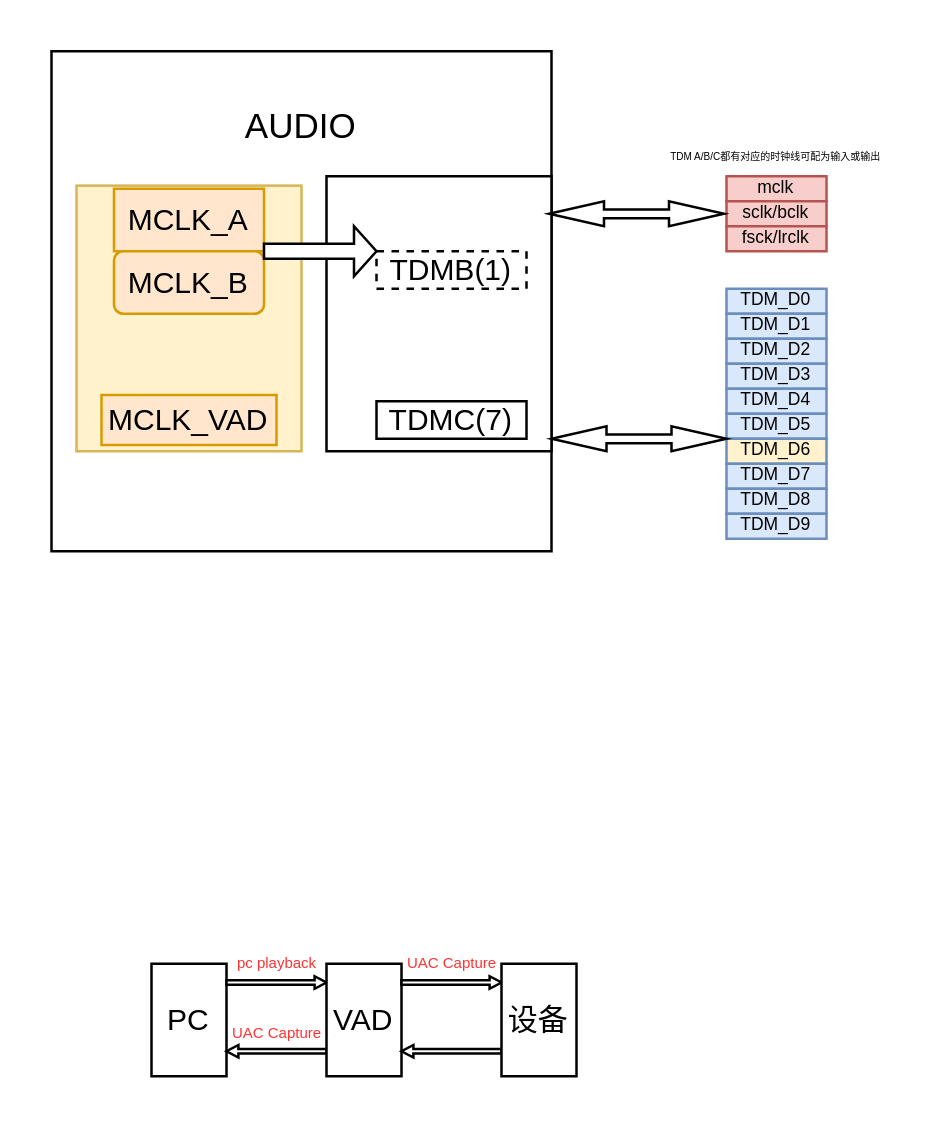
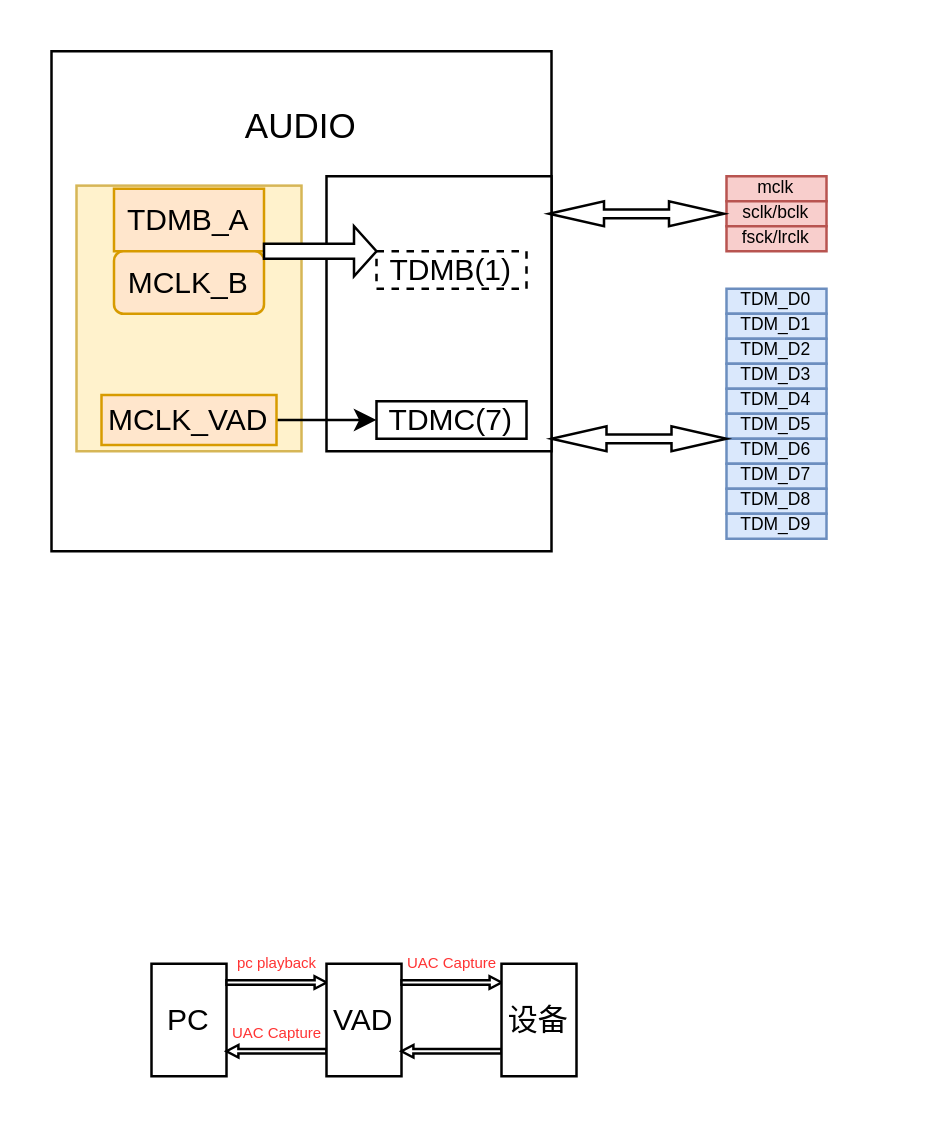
  <mxCell id="0" />
  <mxCell id="1" parent="0" />
  <mxCell id="2" value="" style="whiteSpace=wrap;html=1;aspect=fixed;" vertex="1" parent="1"><mxGeometry x="20" y="20" width="200" height="200" as="geometry" /></mxCell>
  <mxCell id="3" value="" style="rounded=0;whiteSpace=wrap;html=1;" vertex="1" parent="1"><mxGeometry x="130" y="70" width="90" height="110" as="geometry" /></mxCell>
  <mxCell id="4" value="TDMB(1)" style="rounded=0;whiteSpace=wrap;html=1;dashed=1;" vertex="1" parent="1"><mxGeometry x="150" y="100" width="60" height="15" as="geometry" /></mxCell>
  <mxCell id="5" value="TDMC(7)" style="rounded=0;whiteSpace=wrap;html=1;" vertex="1" parent="1"><mxGeometry x="150" y="160" width="60" height="15" as="geometry" /></mxCell>
  <mxCell id="6" value="TDM_D0" style="rounded=0;whiteSpace=wrap;html=1;fontSize=7;fillColor=#dae8fc;strokeColor=#6c8ebf;" vertex="1" parent="1"><mxGeometry x="290" y="115" width="40" height="10" as="geometry" /></mxCell>
  <mxCell id="7" value="TDM_D1" style="rounded=0;whiteSpace=wrap;html=1;fontSize=7;fillColor=#dae8fc;strokeColor=#6c8ebf;" vertex="1" parent="1"><mxGeometry x="290" y="125" width="40" height="10" as="geometry" /></mxCell>
  <mxCell id="8" value="TDM_D2" style="rounded=0;whiteSpace=wrap;html=1;fontSize=7;fillColor=#dae8fc;strokeColor=#6c8ebf;" vertex="1" parent="1"><mxGeometry x="290" y="135" width="40" height="10" as="geometry" /></mxCell>
  <mxCell id="9" value="TDM_D3" style="rounded=0;whiteSpace=wrap;html=1;fontSize=7;fillColor=#dae8fc;strokeColor=#6c8ebf;" vertex="1" parent="1"><mxGeometry x="290" y="145" width="40" height="10" as="geometry" /></mxCell>
  <mxCell id="10" value="TDM_D4" style="rounded=0;whiteSpace=wrap;html=1;fontSize=7;fillColor=#dae8fc;strokeColor=#6c8ebf;" vertex="1" parent="1"><mxGeometry x="290" y="155" width="40" height="10" as="geometry" /></mxCell>
  <mxCell id="11" value="TDM_D5" style="rounded=0;whiteSpace=wrap;html=1;fontSize=7;fillColor=#dae8fc;strokeColor=#6c8ebf;" vertex="1" parent="1"><mxGeometry x="290" y="165" width="40" height="10" as="geometry" /></mxCell>
- <mxCell id="12" value="TDM_D6" style="rounded=0;whiteSpace=wrap;html=1;fontSize=7;fillColor=#fff2cc;strokeColor=#6c8ebf;" vertex="1" parent="1"><mxGeometry x="290" y="175" width="40" height="10" as="geometry" /></mxCell>
+ <mxCell id="12" value="TDM_D6" style="rounded=0;whiteSpace=wrap;html=1;fontSize=7;fillColor=#dae8fc;strokeColor=#6c8ebf;" vertex="1" parent="1"><mxGeometry x="290" y="175" width="40" height="10" as="geometry" /></mxCell>
  <mxCell id="13" value="TDM_D7" style="rounded=0;whiteSpace=wrap;html=1;fontSize=7;fillColor=#dae8fc;strokeColor=#6c8ebf;" vertex="1" parent="1"><mxGeometry x="290" y="185" width="40" height="10" as="geometry" /></mxCell>
  <mxCell id="14" value="TDM_D8" style="rounded=0;whiteSpace=wrap;html=1;fontSize=7;fillColor=#dae8fc;strokeColor=#6c8ebf;" vertex="1" parent="1"><mxGeometry x="290" y="195" width="40" height="10" as="geometry" /></mxCell>
  <mxCell id="15" value="TDM_D9" style="rounded=0;whiteSpace=wrap;html=1;fontSize=7;fillColor=#dae8fc;strokeColor=#6c8ebf;" vertex="1" parent="1"><mxGeometry x="290" y="205" width="40" height="10" as="geometry" /></mxCell>
  <mxCell id="16" value="" style="html=1;shadow=0;dashed=0;align=center;verticalAlign=middle;shape=mxgraph.arrows2.twoWayArrow;dy=0.65;dx=22;" vertex="1" parent="1"><mxGeometry x="220" y="170" width="70" height="10" as="geometry" /></mxCell>
  <mxCell id="17" value="mclk" style="rounded=0;whiteSpace=wrap;html=1;fontSize=7;fillColor=#f8cecc;strokeColor=#b85450;" vertex="1" parent="1"><mxGeometry x="290" y="70" width="40" height="10" as="geometry" /></mxCell>
  <mxCell id="18" value="sclk/bclk" style="rounded=0;whiteSpace=wrap;html=1;fontSize=7;fillColor=#f8cecc;strokeColor=#b85450;" vertex="1" parent="1"><mxGeometry x="290" y="80" width="40" height="10" as="geometry" /></mxCell>
  <mxCell id="19" value="fsck/lrclk" style="rounded=0;whiteSpace=wrap;html=1;fontSize=7;fillColor=#f8cecc;strokeColor=#b85450;" vertex="1" parent="1"><mxGeometry x="290" y="90" width="40" height="10" as="geometry" /></mxCell>
  <mxCell id="20" value="" style="html=1;shadow=0;dashed=0;align=center;verticalAlign=middle;shape=mxgraph.arrows2.twoWayArrow;dy=0.65;dx=22;" vertex="1" parent="1"><mxGeometry x="219" y="80" width="70" height="10" as="geometry" /></mxCell>
- <mxCell id="21" value="&lt;span style=&quot;text-align: left; text-wrap: nowrap; background-color: initial; font-size: 4px;&quot;&gt;TDM A/B/C都有对应的时钟线&lt;/span&gt;&lt;span style=&quot;text-align: left; text-wrap: nowrap; background-color: initial; font-size: 4px;&quot;&gt;可配为输入或输出&lt;/span&gt;" style="text;html=1;align=center;verticalAlign=middle;whiteSpace=wrap;rounded=0;" vertex="1" parent="1"><mxGeometry x="265" y="50" width="90" height="20" as="geometry" /></mxCell>
  <mxCell id="22" value="" style="rounded=0;whiteSpace=wrap;html=1;fillColor=#fff2cc;strokeColor=#d6b656;" vertex="1" parent="1"><mxGeometry x="30" y="73.75" width="90" height="106.25" as="geometry" /></mxCell>
- <mxCell id="23" value="MCLK_A" style="rounded=0;whiteSpace=wrap;html=1;fillColor=#ffe6cc;strokeColor=#d79b00;" vertex="1" parent="1"><mxGeometry x="45" y="75" width="60" height="25" as="geometry" /></mxCell>
+ <mxCell id="23" value="TDMB_A" style="rounded=0;whiteSpace=wrap;html=1;fillColor=#ffe6cc;strokeColor=#d79b00;" vertex="1" parent="1"><mxGeometry x="45" y="75" width="60" height="25" as="geometry" /></mxCell>
  <mxCell id="24" value="MCLK_B" style="whiteSpace=wrap;html=1;fillColor=#ffe6cc;strokeColor=#d79b00;rounded=1;" vertex="1" parent="1"><mxGeometry x="45" y="100" width="60" height="25" as="geometry" /></mxCell>
+ <mxCell id="25" style="edgeStyle=orthogonalEdgeStyle;rounded=0;orthogonalLoop=1;jettySize=auto;html=1;entryX=0;entryY=0.5;entryDx=0;entryDy=0;" edge="1" parent="1" source="26" target="5"><mxGeometry relative="1" as="geometry" /></mxCell>
  <mxCell id="26" value="MCLK_VAD" style="rounded=0;whiteSpace=wrap;html=1;fillColor=#ffe6cc;strokeColor=#d79b00;" vertex="1" parent="1"><mxGeometry x="40" y="157.5" width="70" height="20" as="geometry" /></mxCell>
  <mxCell id="27" value="" style="shape=singleArrow;whiteSpace=wrap;html=1;" vertex="1" parent="1"><mxGeometry x="105" y="90" width="45" height="20" as="geometry" /></mxCell>
  <mxCell id="28" value="&lt;div style=&quot;text-align: left;&quot;&gt;&lt;span style=&quot;background-color: initial; text-wrap: nowrap;&quot;&gt;&lt;font style=&quot;font-size: 14px;&quot;&gt;AUDIO&lt;/font&gt;&lt;/span&gt;&lt;/div&gt;" style="text;html=1;align=center;verticalAlign=middle;whiteSpace=wrap;rounded=0;" vertex="1" parent="1"><mxGeometry x="75" y="40" width="90" height="20" as="geometry" /></mxCell>
  <mxCell id="29" value="PC" style="rounded=0;whiteSpace=wrap;html=1;" vertex="1" parent="1"><mxGeometry x="60" y="385" width="30" height="45" as="geometry" /></mxCell>
  <mxCell id="30" value="" style="shape=singleArrow;whiteSpace=wrap;html=1;arrowWidth=0.378;arrowSize=0.119;" vertex="1" parent="1"><mxGeometry x="90" y="390" width="40" height="5" as="geometry" /></mxCell>
  <mxCell id="31" value="" style="shape=singleArrow;whiteSpace=wrap;html=1;arrowWidth=0.378;arrowSize=0.119;rotation=-180;" vertex="1" parent="1"><mxGeometry x="90" y="417.5" width="40" height="5" as="geometry" /></mxCell>
  <mxCell id="32" value="VAD" style="rounded=0;whiteSpace=wrap;html=1;" vertex="1" parent="1"><mxGeometry x="130" y="385" width="30" height="45" as="geometry" /></mxCell>
  <mxCell id="33" value="" style="shape=singleArrow;whiteSpace=wrap;html=1;arrowWidth=0.378;arrowSize=0.119;rotation=-180;" vertex="1" parent="1"><mxGeometry x="160" y="417.5" width="40" height="5" as="geometry" /></mxCell>
  <mxCell id="34" value="" style="shape=singleArrow;whiteSpace=wrap;html=1;arrowWidth=0.378;arrowSize=0.119;" vertex="1" parent="1"><mxGeometry x="160" y="390" width="40" height="5" as="geometry" /></mxCell>
  <mxCell id="35" value="设备" style="rounded=0;whiteSpace=wrap;html=1;" vertex="1" parent="1"><mxGeometry x="200" y="385" width="30" height="45" as="geometry" /></mxCell>
  <mxCell id="36" value="pc playback" style="text;html=1;align=center;verticalAlign=middle;resizable=0;points=[];autosize=1;strokeColor=none;fillColor=none;fontSize=6;fontColor=#FF3333;" vertex="1" parent="1"><mxGeometry x="80" y="375" width="60" height="20" as="geometry" /></mxCell>
  <mxCell id="37" value="UAC Capture" style="text;html=1;align=center;verticalAlign=middle;resizable=0;points=[];autosize=1;strokeColor=none;fillColor=none;fontSize=6;fontColor=#FF3333;" vertex="1" parent="1"><mxGeometry x="150" y="375" width="60" height="20" as="geometry" /></mxCell>
  <mxCell id="38" value="UAC Capture" style="text;html=1;align=center;verticalAlign=middle;resizable=0;points=[];autosize=1;strokeColor=none;fillColor=none;fontSize=6;fontColor=#FF3333;" vertex="1" parent="1"><mxGeometry x="80" y="402.5" width="60" height="20" as="geometry" /></mxCell>
